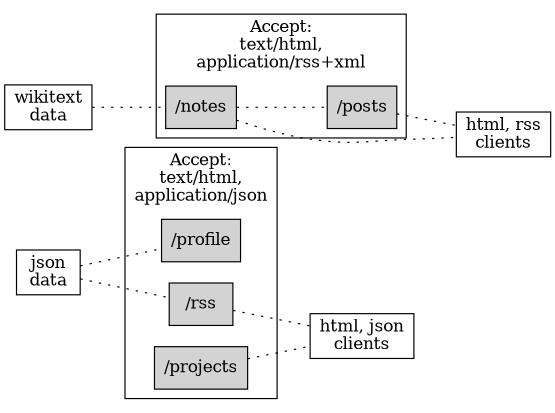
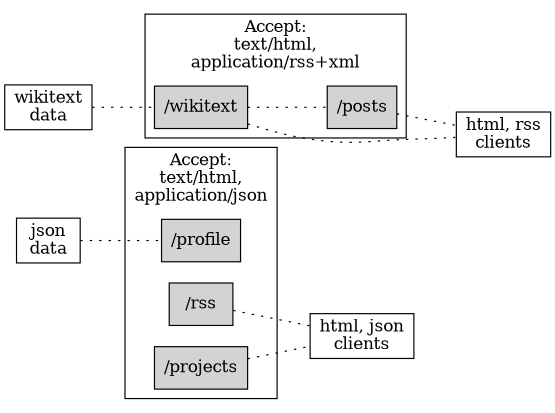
  graph {
    rankdir=LR
    node [shape=box style=filled]
    edge [style=dotted]
    n1 [label="/profile"]
    n2 [label="/rss"]
    n3 [label="/projects"]
-   n4 [label="/notes"]
+   n4 [label="/wikitext"]
    n5 [label="/posts"]
    n6 [fillcolor=none label="html, json\nclients"]
    n7 [fillcolor=none label="html, rss\nclients"]
    n8 [fillcolor=none label="json\ndata"]
    n9 [fillcolor=none label="wikitext\ndata"]
    subgraph cluster_1 {
      label="Accept:\ntext/html,\napplication/json"
      n1
      n2
      n3
    }
    subgraph cluster_2 {
      label="Accept:\ntext/html,\napplication/rss+xml"
      n4
      n5
    }
    n2 -- n6
    n3 -- n6
    n4 -- n5
    n4 -- n7
    n5 -- n7
    n8 -- n1
-   n8 -- n2
    n9 -- n4
  }
